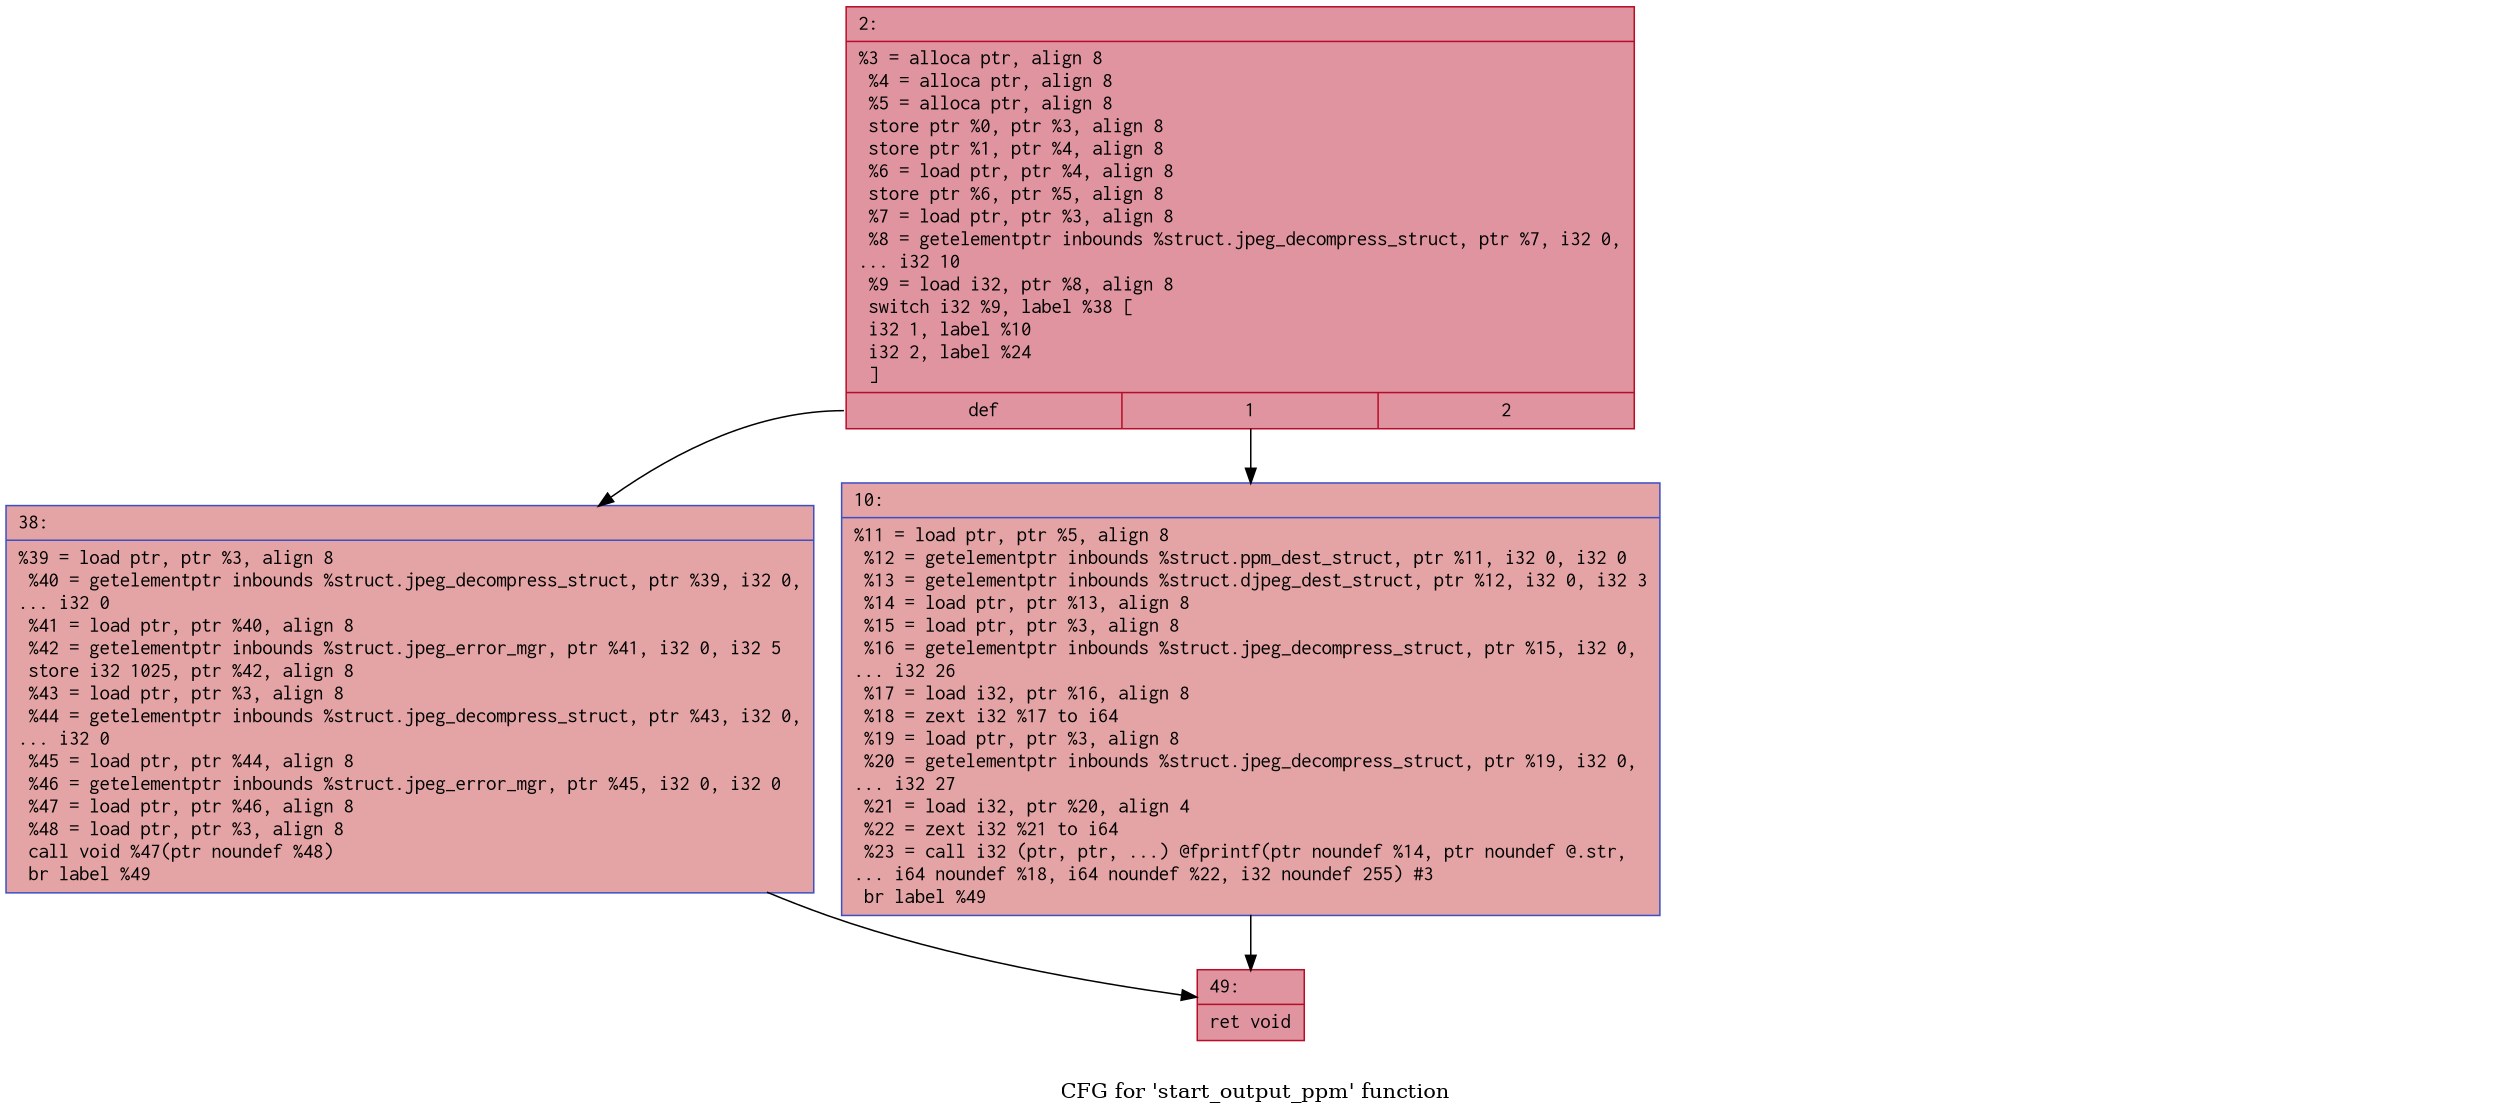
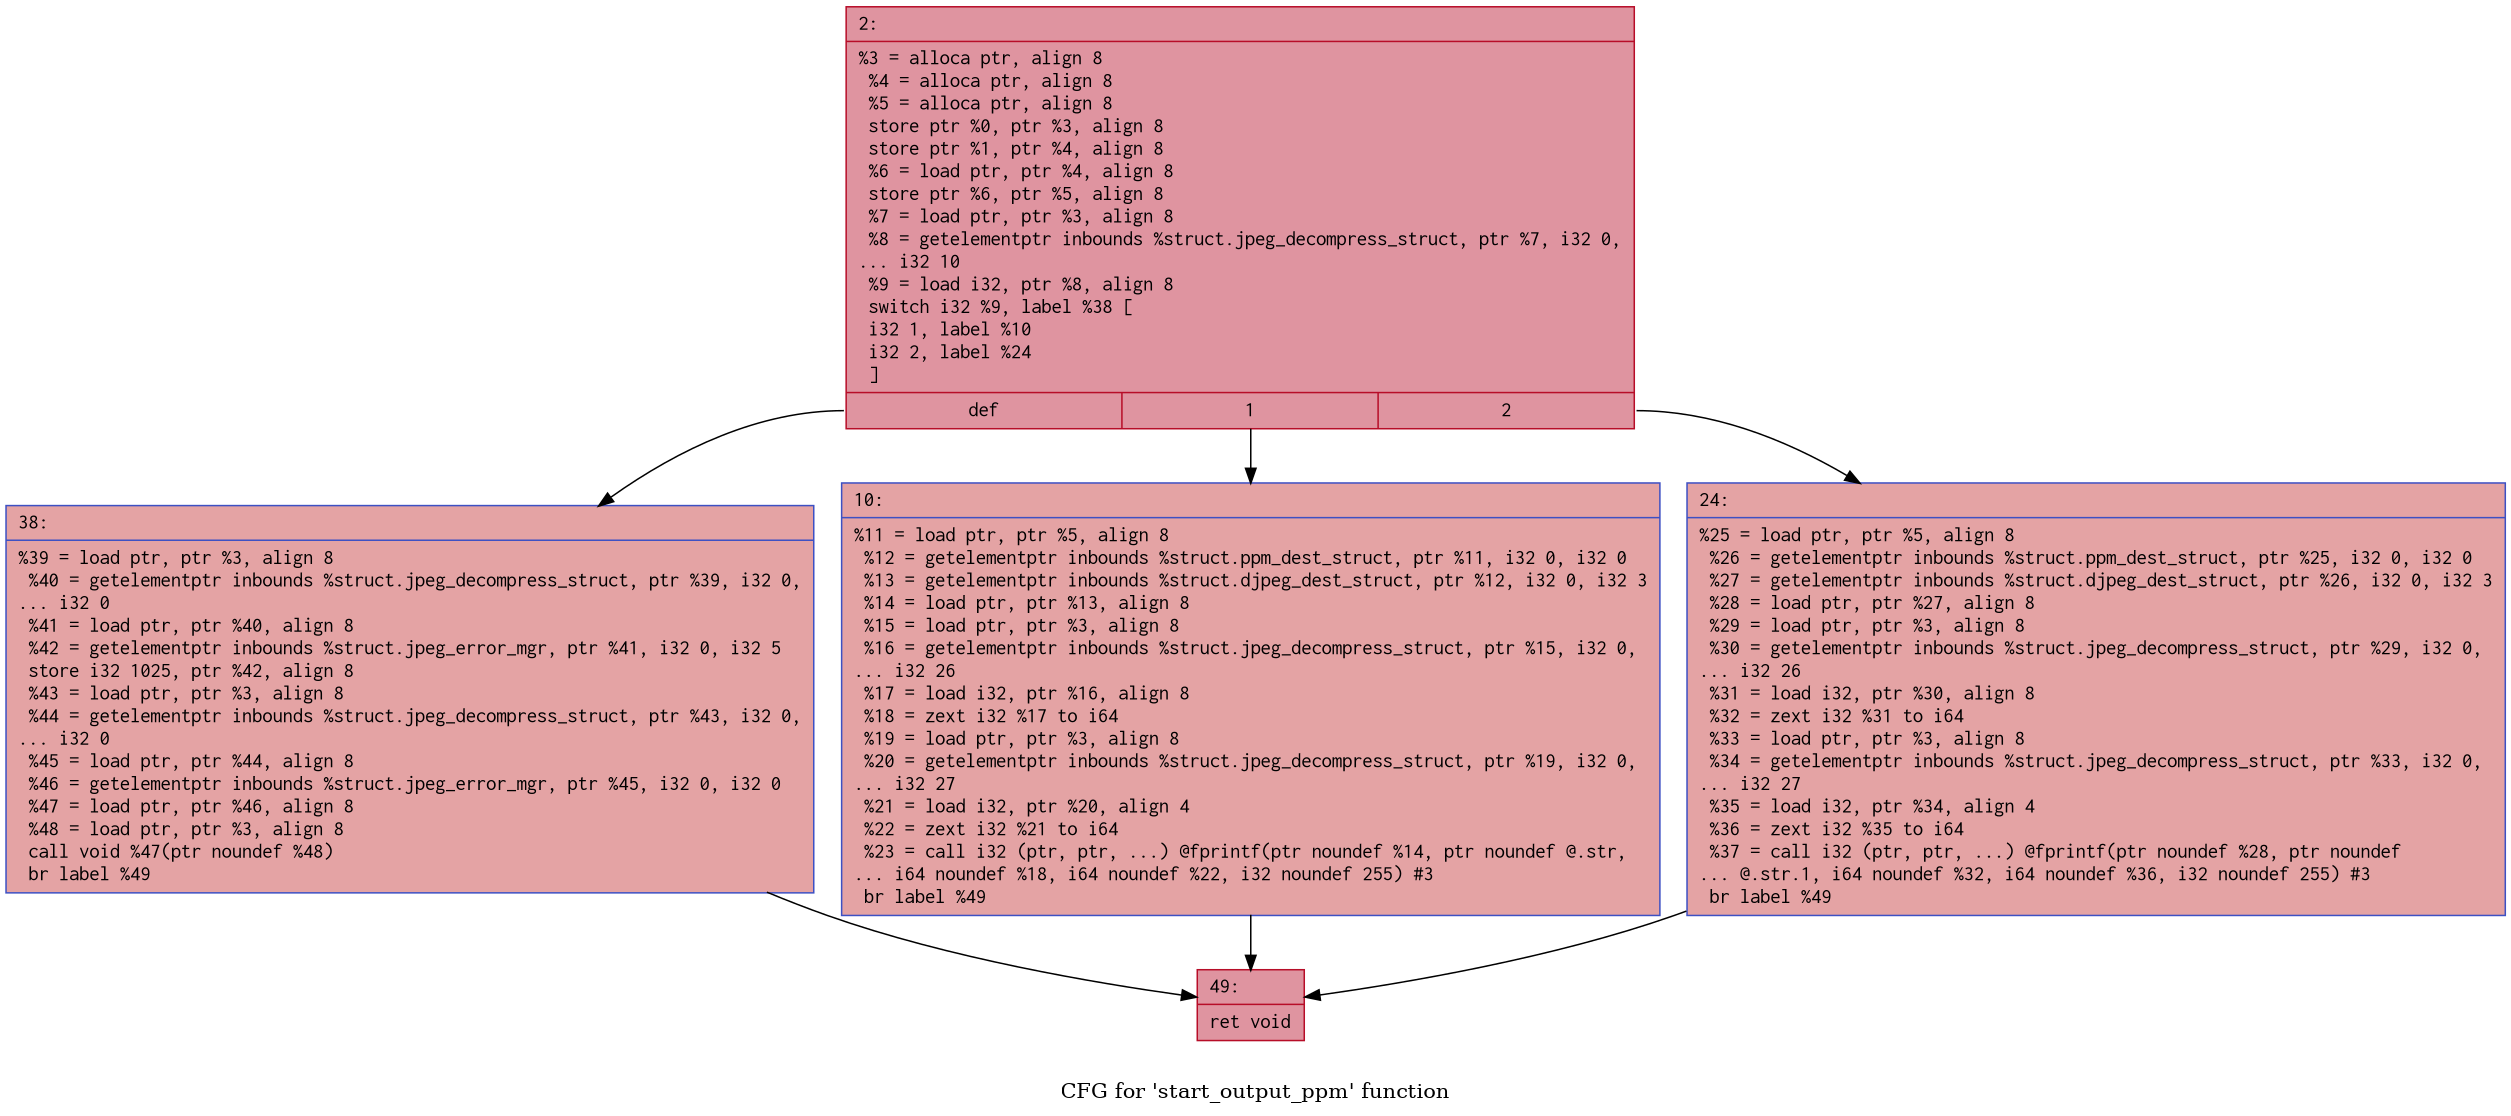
  digraph {
    label="CFG for 'start_output_ppm' function"
    node [color="#3d50c3ff" fillcolor="#c32e3170" fontname=Courier shape=record style=filled]
    n1 [color="#b70d28ff" fillcolor="#b70d2870" label="{2:\l|  %3 = alloca ptr, align 8\l  %4 = alloca ptr, align 8\l  %5 = alloca ptr, align 8\l  store ptr %0, ptr %3, align 8\l  store ptr %1, ptr %4, align 8\l  %6 = load ptr, ptr %4, align 8\l  store ptr %6, ptr %5, align 8\l  %7 = load ptr, ptr %3, align 8\l  %8 = getelementptr inbounds %struct.jpeg_decompress_struct, ptr %7, i32 0,\l... i32 10\l  %9 = load i32, ptr %8, align 8\l  switch i32 %9, label %38 [\l    i32 1, label %10\l    i32 2, label %24\l  ]\l|{<s0>def|<s1>1|<s2>2}}"]
    n2 [label="{38:\l|  %39 = load ptr, ptr %3, align 8\l  %40 = getelementptr inbounds %struct.jpeg_decompress_struct, ptr %39, i32 0,\l... i32 0\l  %41 = load ptr, ptr %40, align 8\l  %42 = getelementptr inbounds %struct.jpeg_error_mgr, ptr %41, i32 0, i32 5\l  store i32 1025, ptr %42, align 8\l  %43 = load ptr, ptr %3, align 8\l  %44 = getelementptr inbounds %struct.jpeg_decompress_struct, ptr %43, i32 0,\l... i32 0\l  %45 = load ptr, ptr %44, align 8\l  %46 = getelementptr inbounds %struct.jpeg_error_mgr, ptr %45, i32 0, i32 0\l  %47 = load ptr, ptr %46, align 8\l  %48 = load ptr, ptr %3, align 8\l  call void %47(ptr noundef %48)\l  br label %49\l}"]
    n3 [label="{10:\l|  %11 = load ptr, ptr %5, align 8\l  %12 = getelementptr inbounds %struct.ppm_dest_struct, ptr %11, i32 0, i32 0\l  %13 = getelementptr inbounds %struct.djpeg_dest_struct, ptr %12, i32 0, i32 3\l  %14 = load ptr, ptr %13, align 8\l  %15 = load ptr, ptr %3, align 8\l  %16 = getelementptr inbounds %struct.jpeg_decompress_struct, ptr %15, i32 0,\l... i32 26\l  %17 = load i32, ptr %16, align 8\l  %18 = zext i32 %17 to i64\l  %19 = load ptr, ptr %3, align 8\l  %20 = getelementptr inbounds %struct.jpeg_decompress_struct, ptr %19, i32 0,\l... i32 27\l  %21 = load i32, ptr %20, align 4\l  %22 = zext i32 %21 to i64\l  %23 = call i32 (ptr, ptr, ...) @fprintf(ptr noundef %14, ptr noundef @.str,\l... i64 noundef %18, i64 noundef %22, i32 noundef 255) #3\l  br label %49\l}"]
+   n4 [label="{24:\l|  %25 = load ptr, ptr %5, align 8\l  %26 = getelementptr inbounds %struct.ppm_dest_struct, ptr %25, i32 0, i32 0\l  %27 = getelementptr inbounds %struct.djpeg_dest_struct, ptr %26, i32 0, i32 3\l  %28 = load ptr, ptr %27, align 8\l  %29 = load ptr, ptr %3, align 8\l  %30 = getelementptr inbounds %struct.jpeg_decompress_struct, ptr %29, i32 0,\l... i32 26\l  %31 = load i32, ptr %30, align 8\l  %32 = zext i32 %31 to i64\l  %33 = load ptr, ptr %3, align 8\l  %34 = getelementptr inbounds %struct.jpeg_decompress_struct, ptr %33, i32 0,\l... i32 27\l  %35 = load i32, ptr %34, align 4\l  %36 = zext i32 %35 to i64\l  %37 = call i32 (ptr, ptr, ...) @fprintf(ptr noundef %28, ptr noundef\l... @.str.1, i64 noundef %32, i64 noundef %36, i32 noundef 255) #3\l  br label %49\l}"]
    n5 [color="#b70d28ff" fillcolor="#b70d2870" label="{49:\l|  ret void\l}"]
    n1 -> n2 [tailport=s0]
    n1 -> n3 [tailport=s1]
+   n1 -> n4 [tailport=s2]
    n2 -> n5
    n3 -> n5
+   n4 -> n5
  }
